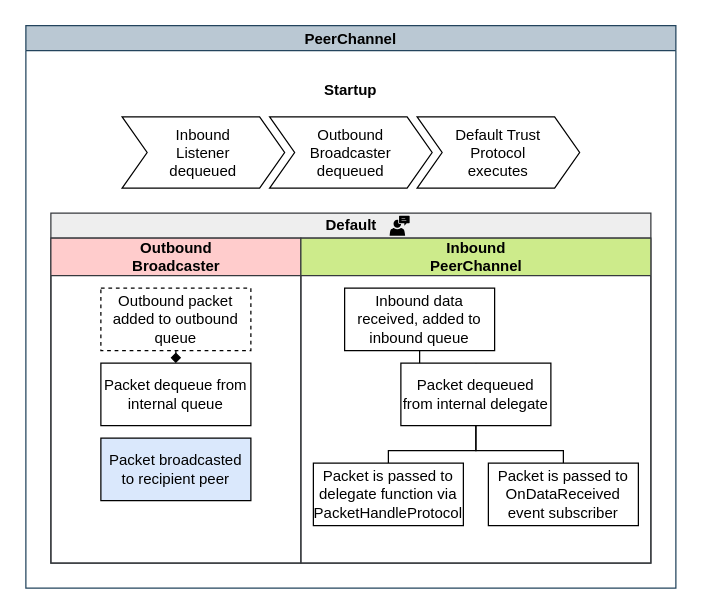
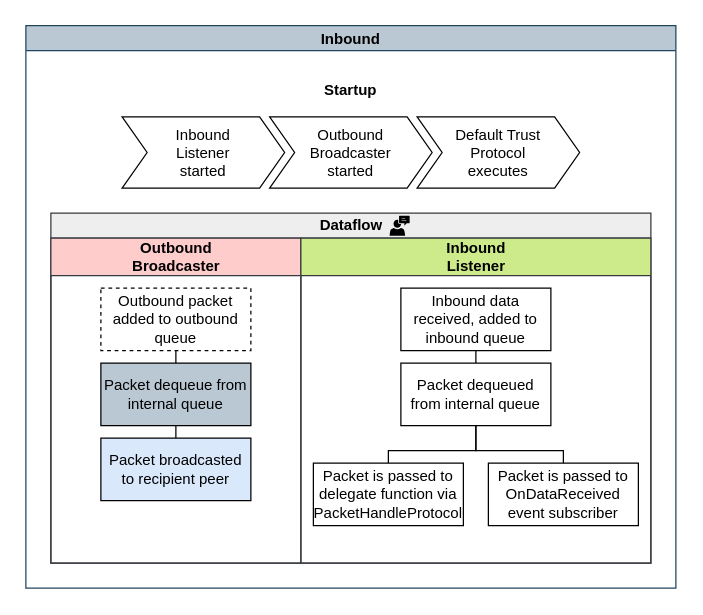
  <mxCell id="0" />
  <mxCell id="1" parent="0" />
- <mxCell id="2" value="PeerChannel" style="swimlane;startSize=20;horizontal=1;containerType=tree;swimlaneFillColor=default;fillColor=#bac8d3;strokeColor=#23445d;" vertex="1" parent="1"><mxGeometry x="20" y="20" width="520" height="450" as="geometry" /></mxCell>
- <mxCell id="3" value="Default" style="swimlane;childLayout=stackLayout;resizeParent=1;resizeParentMax=0;startSize=20;html=1;fillColor=#eeeeee;strokeColor=#36393d;" vertex="1" parent="2"><mxGeometry x="20" y="150" width="480" height="280" as="geometry" /></mxCell>
+ <mxCell id="2" value="Inbound" style="swimlane;startSize=20;horizontal=1;containerType=tree;swimlaneFillColor=default;fillColor=#bac8d3;strokeColor=#23445d;" vertex="1" parent="1"><mxGeometry x="20" y="20" width="520" height="450" as="geometry" /></mxCell>
+ <mxCell id="3" value="Dataflow" style="swimlane;childLayout=stackLayout;resizeParent=1;resizeParentMax=0;startSize=20;html=1;fillColor=#eeeeee;strokeColor=#36393d;" vertex="1" parent="2"><mxGeometry x="20" y="150" width="480" height="280" as="geometry" /></mxCell>
  <mxCell id="4" value="&lt;div&gt;Outbound&lt;/div&gt;&lt;div&gt;Broadcaster&lt;/div&gt;" style="swimlane;startSize=30;html=1;fillColor=#ffcccc;strokeColor=#36393d;" vertex="1" parent="3"><mxGeometry y="20" width="200" height="260" as="geometry" /></mxCell>
- <mxCell id="5" style="edgeStyle=orthogonalEdgeStyle;rounded=0;orthogonalLoop=1;jettySize=auto;html=1;exitX=0.5;exitY=1;exitDx=0;exitDy=0;entryX=0.5;entryY=0;entryDx=0;entryDy=0;endArrow=diamond;startFill=0;" edge="1" parent="4" source="6" target="8"><mxGeometry relative="1" as="geometry" /></mxCell>
+ <mxCell id="5" style="edgeStyle=orthogonalEdgeStyle;rounded=0;orthogonalLoop=1;jettySize=auto;html=1;exitX=0.5;exitY=1;exitDx=0;exitDy=0;entryX=0.5;entryY=0;entryDx=0;entryDy=0;endArrow=none;startFill=0;" edge="1" parent="4" source="6" target="8"><mxGeometry relative="1" as="geometry" /></mxCell>
  <mxCell id="6" value="Outbound packet added to outbound queue" style="rounded=0;whiteSpace=wrap;html=1;dashed=1;" vertex="1" parent="4"><mxGeometry x="40" y="40" width="120" height="50" as="geometry" /></mxCell>
- <mxCell id="8" value="Packet dequeue from internal queue" style="rounded=0;whiteSpace=wrap;html=1;" vertex="1" parent="4"><mxGeometry x="40" y="100" width="120" height="50" as="geometry" /></mxCell>
+ <mxCell id="7" style="edgeStyle=orthogonalEdgeStyle;rounded=0;orthogonalLoop=1;jettySize=auto;html=1;exitX=0.5;exitY=1;exitDx=0;exitDy=0;entryX=0.5;entryY=0;entryDx=0;entryDy=0;endArrow=none;startFill=0;" edge="1" parent="4" source="8" target="9"><mxGeometry relative="1" as="geometry" /></mxCell>
+ <mxCell id="8" value="Packet dequeue from internal queue" style="rounded=0;whiteSpace=wrap;html=1;fillColor=#bac8d3;" vertex="1" parent="4"><mxGeometry x="40" y="100" width="120" height="50" as="geometry" /></mxCell>
  <mxCell id="9" value="Packet broadcasted to recipient peer" style="rounded=0;whiteSpace=wrap;html=1;fillColor=#dae8fc;" vertex="1" parent="4"><mxGeometry x="40" y="160" width="120" height="50" as="geometry" /></mxCell>
- <mxCell id="10" value="&lt;div&gt;Inbound&lt;/div&gt;&lt;div&gt;PeerChannel&lt;/div&gt;" style="swimlane;startSize=30;html=1;fillColor=#cdeb8b;strokeColor=#36393d;" vertex="1" parent="3"><mxGeometry x="200" y="20" width="280" height="260" as="geometry" /></mxCell>
+ <mxCell id="10" value="&lt;div&gt;Inbound&lt;/div&gt;&lt;div&gt;Listener&lt;/div&gt;" style="swimlane;startSize=30;html=1;fillColor=#cdeb8b;strokeColor=#36393d;" vertex="1" parent="3"><mxGeometry x="200" y="20" width="280" height="260" as="geometry" /></mxCell>
  <mxCell id="11" style="edgeStyle=orthogonalEdgeStyle;rounded=0;orthogonalLoop=1;jettySize=auto;html=1;exitX=0.5;exitY=1;exitDx=0;exitDy=0;endArrow=none;startFill=0;" edge="1" parent="10" source="12"><mxGeometry relative="1" as="geometry"><mxPoint x="140" y="100" as="targetPoint" /></mxGeometry></mxCell>
- <mxCell id="12" value="&lt;div&gt;Inbound data received, added to inbound queue&lt;/div&gt;" style="rounded=0;whiteSpace=wrap;html=1;" vertex="1" parent="10"><mxGeometry x="35" y="40" width="120" height="50" as="geometry" /></mxCell>
+ <mxCell id="12" value="&lt;div&gt;Inbound data received, added to inbound queue&lt;/div&gt;" style="rounded=0;whiteSpace=wrap;html=1;" vertex="1" parent="10"><mxGeometry x="80" y="40" width="120" height="50" as="geometry" /></mxCell>
  <mxCell id="13" style="edgeStyle=orthogonalEdgeStyle;rounded=0;orthogonalLoop=1;jettySize=auto;html=1;entryX=0.5;entryY=0;entryDx=0;entryDy=0;endArrow=none;startFill=0;" edge="1" parent="10" source="15" target="16"><mxGeometry relative="1" as="geometry" /></mxCell>
  <mxCell id="14" style="edgeStyle=orthogonalEdgeStyle;rounded=0;orthogonalLoop=1;jettySize=auto;html=1;entryX=0.5;entryY=0;entryDx=0;entryDy=0;endArrow=none;startFill=0;" edge="1" parent="10" source="15" target="17"><mxGeometry relative="1" as="geometry" /></mxCell>
- <mxCell id="15" value="Packet dequeued from internal delegate" style="rounded=0;whiteSpace=wrap;html=1;" vertex="1" parent="10"><mxGeometry x="80" y="100" width="120" height="50" as="geometry" /></mxCell>
+ <mxCell id="15" value="Packet dequeued from internal queue" style="rounded=0;whiteSpace=wrap;html=1;" vertex="1" parent="10"><mxGeometry x="80" y="100" width="120" height="50" as="geometry" /></mxCell>
  <mxCell id="16" value="Packet is passed to delegate function via PacketHandleProtocol" style="rounded=0;whiteSpace=wrap;html=1;" vertex="1" parent="10"><mxGeometry x="10" y="180" width="120" height="50" as="geometry" /></mxCell>
  <mxCell id="17" value="Packet is passed to OnDataReceived event subscriber" style="rounded=0;whiteSpace=wrap;html=1;" vertex="1" parent="10"><mxGeometry x="150" y="180" width="120" height="50" as="geometry" /></mxCell>
  <mxCell id="18" value="" style="sketch=0;pointerEvents=1;shadow=0;dashed=0;html=1;strokeColor=none;fillColor=#000000;labelPosition=center;verticalLabelPosition=bottom;verticalAlign=top;outlineConnect=0;align=center;shape=mxgraph.office.users.communications;" vertex="1" parent="10"><mxGeometry x="71" y="-18" width="16" height="16" as="geometry" /></mxCell>
  <mxCell id="19" value="Startup" style="swimlane;childLayout=stackLayout;horizontal=1;fillColor=none;horizontalStack=1;resizeParent=1;resizeParentMax=0;resizeLast=0;collapsible=0;strokeColor=none;stackBorder=10;stackSpacing=-12;resizable=1;align=center;points=[];whiteSpace=wrap;html=1;" vertex="1" parent="2"><mxGeometry x="67" y="40" width="386" height="100" as="geometry" /></mxCell>
- <mxCell id="20" value="&lt;div&gt;Inbound&lt;/div&gt;&lt;div&gt;Listener&lt;/div&gt;&lt;div&gt;dequeued&lt;/div&gt;" style="shape=step;perimeter=stepPerimeter;fixedSize=1;points=[];whiteSpace=wrap;html=1;" vertex="1" parent="19"><mxGeometry x="10" y="33" width="130" height="57" as="geometry" /></mxCell>
- <mxCell id="21" value="&lt;div&gt;Outbound&lt;/div&gt;&lt;div&gt;Broadcaster&lt;/div&gt;&lt;div&gt;dequeued&lt;/div&gt;" style="shape=step;perimeter=stepPerimeter;fixedSize=1;points=[];whiteSpace=wrap;html=1;" vertex="1" parent="19"><mxGeometry x="128" y="33" width="130" height="57" as="geometry" /></mxCell>
+ <mxCell id="20" value="&lt;div&gt;Inbound&lt;/div&gt;&lt;div&gt;Listener&lt;/div&gt;&lt;div&gt;started&lt;/div&gt;" style="shape=step;perimeter=stepPerimeter;fixedSize=1;points=[];whiteSpace=wrap;html=1;" vertex="1" parent="19"><mxGeometry x="10" y="33" width="130" height="57" as="geometry" /></mxCell>
+ <mxCell id="21" value="&lt;div&gt;Outbound&lt;/div&gt;&lt;div&gt;Broadcaster&lt;/div&gt;&lt;div&gt;started&lt;/div&gt;" style="shape=step;perimeter=stepPerimeter;fixedSize=1;points=[];whiteSpace=wrap;html=1;" vertex="1" parent="19"><mxGeometry x="128" y="33" width="130" height="57" as="geometry" /></mxCell>
  <mxCell id="22" value="&lt;div&gt;Default Trust&lt;/div&gt;&lt;div&gt;Protocol&lt;/div&gt;&lt;div&gt;executes&lt;/div&gt;" style="shape=step;perimeter=stepPerimeter;fixedSize=1;points=[];whiteSpace=wrap;html=1;" vertex="1" parent="19"><mxGeometry x="246" y="33" width="130" height="57" as="geometry" /></mxCell>
